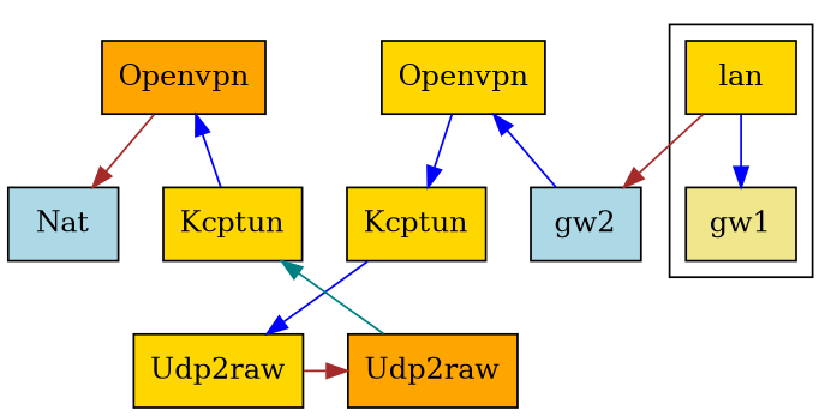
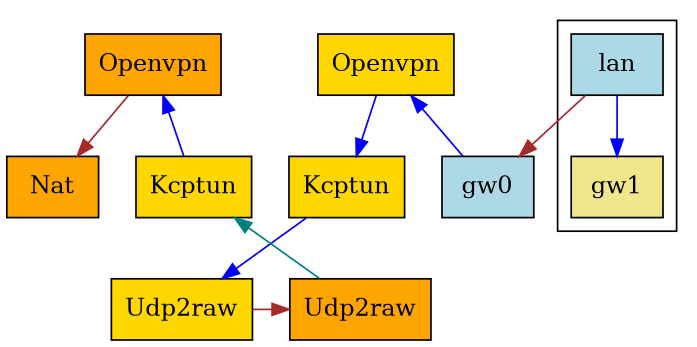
  digraph {
    compound=true
    fontname=Verdana
    fontsize=30
    labelloc=t
    nodesep=0.3
    node [fillcolor=gold shape=box style=filled]
    edge [color=blue]
    n1 [label=Openvpn]
    n2 [fillcolor=orange label=Openvpn]
    n3 [label=Kcptun]
    n4 [label=Kcptun]
    n5 [label=Udp2raw]
    n6 [fillcolor=orange label=Udp2raw]
-   gw2 [fillcolor=lightblue]
-   Nat [fillcolor=lightblue]
-   lan
+   gw2 [fillcolor=lightblue label=gw0]
+   Nat [fillcolor=orange]
+   lan [fillcolor=lightblue]
    gw1 [fillcolor=khaki]
    subgraph sub_1 {
      rank=same
      n1
      n2
    }
    subgraph sub_2 {
      rank=same
      n3
      n4
    }
    subgraph sub_3 {
      rank=same
      n5
      n6
    }
    subgraph sub_4 {
      rank=same
      n1
      n2
    }
    subgraph sub_5 {
      rank=same
      gw2
      Nat
    }
    subgraph cluster_6 {
      lan
      gw1
    }
    subgraph cluster_7 {
      label=Client
    }
    subgraph cluster_8 {
      label=Server
    }
    n1 -> n3
    n2 -> Nat [color=brown]
    n3 -> n5
    n4 -> n2
    n5 -> n6 [color=brown]
    n6 -> n4 [color=teal]
    gw2 -> n1
    lan -> gw2 [color=brown]
    lan -> gw1
  }
